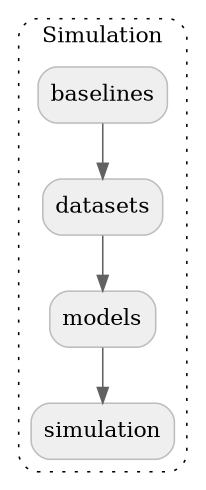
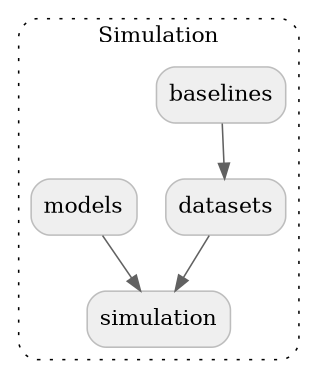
  digraph {
    style="dotted,rounded"
    node [color="#bdbdbd" fillcolor="#efefef" shape=box style="rounded,filled"]
    edge [color="#616161"]
    n1 [label=baselines]
    n2 [label=datasets]
    n3 [label=models]
    simulation
    subgraph cluster_1 {
      label=Simulation
      n1
      n2
      n3
      simulation
    }
    n1 -> n2
-   n2 -> n3
+   n2 -> simulation
    n3 -> simulation
  }
